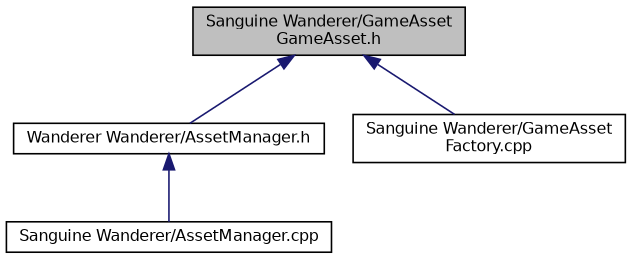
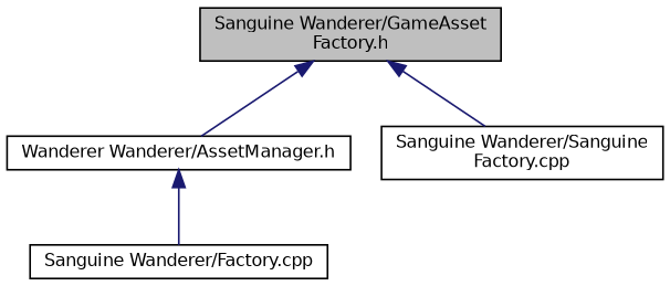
  digraph {
    node [color=black fillcolor=white fontname=Helvetica fontsize=10 shape=record style=filled]
    edge [color=midnightblue dir=back fontname=Helvetica fontsize=10 labelfontname=Helvetica labelfontsize=10 style=solid]
-   n1 [fillcolor=grey75 fontcolor=black height=0.2 label="Sanguine Wanderer/GameAsset\lGameAsset.h" width=0.4]
+   n1 [fillcolor=grey75 fontcolor=black height=0.2 label="Sanguine Wanderer/GameAsset\lFactory.h" width=0.4]
    n2 [height=0.2 label="Wanderer Wanderer/AssetManager.h" width=0.4]
-   n3 [height=0.2 label="Sanguine Wanderer/GameAsset\lFactory.cpp" width=0.4]
-   n4 [height=0.2 label="Sanguine Wanderer/AssetManager.cpp" width=0.4]
+   n3 [height=0.2 label="Sanguine Wanderer/Sanguine\lFactory.cpp" width=0.4]
+   n4 [height=0.2 label="Sanguine Wanderer/Factory.cpp" width=0.4]
    n1 -> n2
    n1 -> n3
    n2 -> n4
  }
